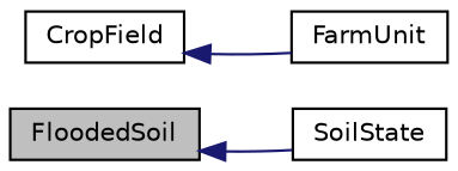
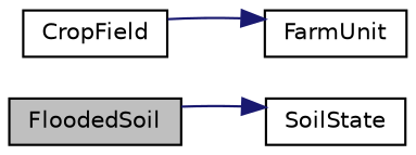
  digraph {
    rankdir=LR
    node [color=black fillcolor=white fontname=Helvetica fontsize=10 shape=record style=filled]
    edge [color=midnightblue dir=back fontname=Helvetica fontsize=10 labelfontname=Helvetica labelfontsize=10 style=solid]
    n1 [fillcolor=grey75 fontcolor=black height=0.2 label=FloodedSoil width=0.4]
    n2 [height=0.2 label=SoilState width=0.4]
    n3 [height=0.2 label=CropField width=0.4]
    n4 [height=0.2 label=FarmUnit width=0.4]
-   n1 -> n2
-   n3 -> n4
+   n2 -> n1
+   n4 -> n3
  }
